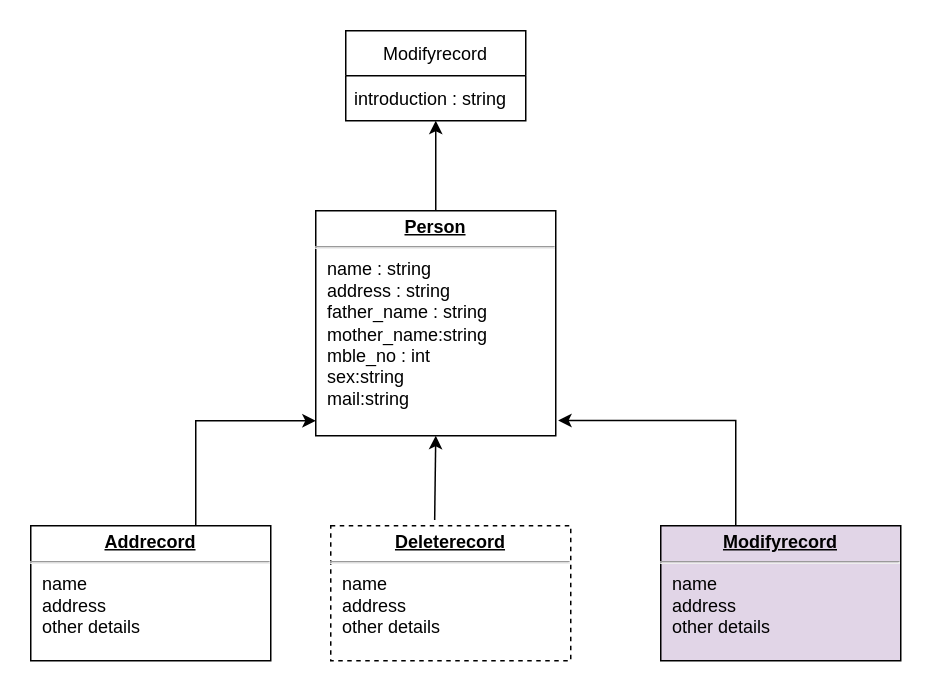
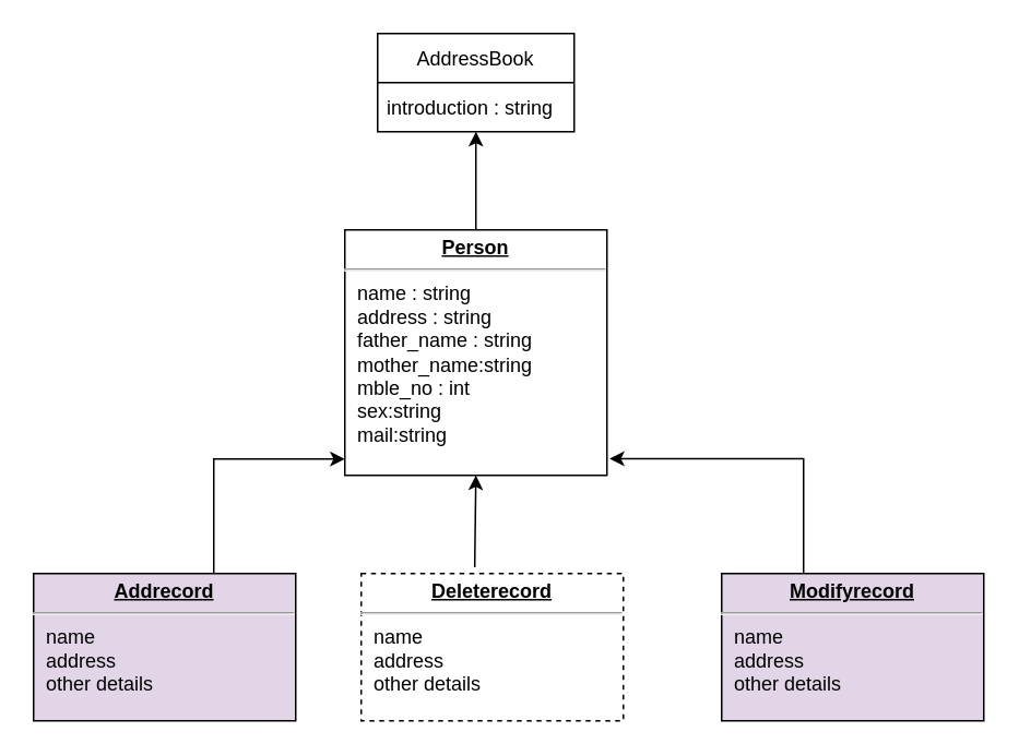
  <mxCell id="0" />
  <mxCell id="1" parent="0" />
- <mxCell id="2" value="Modifyrecord" style="swimlane;fontStyle=0;childLayout=stackLayout;horizontal=1;startSize=30;horizontalStack=0;resizeParent=1;resizeParentMax=0;resizeLast=0;collapsible=1;marginBottom=0;" vertex="1" parent="1"><mxGeometry x="230" y="20" width="120" height="60" as="geometry" /></mxCell>
+ <mxCell id="2" value="AddressBook" style="swimlane;fontStyle=0;childLayout=stackLayout;horizontal=1;startSize=30;horizontalStack=0;resizeParent=1;resizeParentMax=0;resizeLast=0;collapsible=1;marginBottom=0;" vertex="1" parent="1"><mxGeometry x="230" y="20" width="120" height="60" as="geometry" /></mxCell>
  <mxCell id="3" value="introduction : string" style="text;strokeColor=none;fillColor=none;align=left;verticalAlign=middle;spacingLeft=4;spacingRight=4;overflow=hidden;points=[[0,0.5],[1,0.5]];portConstraint=eastwest;rotatable=0;" vertex="1" parent="2"><mxGeometry y="30" width="120" height="30" as="geometry" /></mxCell>
  <mxCell id="4" value="" style="edgeStyle=orthogonalEdgeStyle;rounded=0;orthogonalLoop=1;jettySize=auto;html=1;" edge="1" parent="1" source="5" target="3"><mxGeometry relative="1" as="geometry"><Array as="points"><mxPoint x="290" y="100" /><mxPoint x="290" y="100" /></Array></mxGeometry></mxCell>
  <mxCell id="5" value="&lt;p style=&quot;margin: 0px ; margin-top: 4px ; text-align: center ; text-decoration: underline&quot;&gt;&lt;b&gt;Person&lt;/b&gt;&lt;/p&gt;&lt;hr&gt;&lt;p style=&quot;margin: 0px ; margin-left: 8px&quot;&gt;name : string&lt;/p&gt;&lt;p style=&quot;margin: 0px ; margin-left: 8px&quot;&gt;address : string&lt;/p&gt;&lt;p style=&quot;margin: 0px ; margin-left: 8px&quot;&gt;father_name : string&lt;/p&gt;&lt;p style=&quot;margin: 0px ; margin-left: 8px&quot;&gt;mother_name:string&lt;/p&gt;&lt;p style=&quot;margin: 0px ; margin-left: 8px&quot;&gt;mble_no : int&lt;/p&gt;&lt;p style=&quot;margin: 0px ; margin-left: 8px&quot;&gt;sex:string&lt;/p&gt;&lt;p style=&quot;margin: 0px ; margin-left: 8px&quot;&gt;mail:string&lt;/p&gt;" style="verticalAlign=top;align=left;overflow=fill;fontSize=12;fontFamily=Helvetica;html=1;" vertex="1" parent="1"><mxGeometry x="210" y="140" width="160" height="150" as="geometry" /></mxCell>
  <mxCell id="6" value="" style="edgeStyle=orthogonalEdgeStyle;rounded=0;orthogonalLoop=1;jettySize=auto;html=1;" edge="1" parent="1" source="7" target="5"><mxGeometry relative="1" as="geometry"><mxPoint x="100" y="255" as="targetPoint" /><Array as="points"><mxPoint x="130" y="280" /></Array></mxGeometry></mxCell>
- <mxCell id="7" value="&lt;p style=&quot;margin: 0px ; margin-top: 4px ; text-align: center ; text-decoration: underline&quot;&gt;&lt;b&gt;Addrecord&lt;/b&gt;&lt;/p&gt;&lt;hr&gt;&lt;p style=&quot;margin: 0px ; margin-left: 8px&quot;&gt;name&lt;/p&gt;&lt;p style=&quot;margin: 0px ; margin-left: 8px&quot;&gt;address&lt;/p&gt;&lt;p style=&quot;margin: 0px ; margin-left: 8px&quot;&gt;other details&lt;/p&gt;" style="verticalAlign=top;align=left;overflow=fill;fontSize=12;fontFamily=Helvetica;html=1;" vertex="1" parent="1"><mxGeometry x="20" y="350" width="160" height="90" as="geometry" /></mxCell>
+ <mxCell id="7" value="&lt;p style=&quot;margin: 0px ; margin-top: 4px ; text-align: center ; text-decoration: underline&quot;&gt;&lt;b&gt;Addrecord&lt;/b&gt;&lt;/p&gt;&lt;hr&gt;&lt;p style=&quot;margin: 0px ; margin-left: 8px&quot;&gt;name&lt;/p&gt;&lt;p style=&quot;margin: 0px ; margin-left: 8px&quot;&gt;address&lt;/p&gt;&lt;p style=&quot;margin: 0px ; margin-left: 8px&quot;&gt;other details&lt;/p&gt;" style="verticalAlign=top;align=left;overflow=fill;fontSize=12;fontFamily=Helvetica;html=1;fillColor=#e1d5e7;" vertex="1" parent="1"><mxGeometry x="20" y="350" width="160" height="90" as="geometry" /></mxCell>
  <mxCell id="8" value="&lt;p style=&quot;margin: 0px ; margin-top: 4px ; text-align: center ; text-decoration: underline&quot;&gt;&lt;b&gt;Deleterecord&lt;/b&gt;&lt;/p&gt;&lt;hr&gt;&lt;p style=&quot;margin: 0px ; margin-left: 8px&quot;&gt;name&lt;/p&gt;&lt;p style=&quot;margin: 0px ; margin-left: 8px&quot;&gt;address&lt;/p&gt;&lt;p style=&quot;margin: 0px ; margin-left: 8px&quot;&gt;other details&lt;/p&gt;" style="verticalAlign=top;align=left;overflow=fill;fontSize=12;fontFamily=Helvetica;html=1;dashed=1;" vertex="1" parent="1"><mxGeometry x="220" y="350" width="160" height="90" as="geometry" /></mxCell>
  <mxCell id="9" value="&lt;p style=&quot;margin: 0px ; margin-top: 4px ; text-align: center ; text-decoration: underline&quot;&gt;&lt;b&gt;Modifyrecord&lt;/b&gt;&lt;/p&gt;&lt;hr&gt;&lt;p style=&quot;margin: 0px ; margin-left: 8px&quot;&gt;name&lt;/p&gt;&lt;p style=&quot;margin: 0px ; margin-left: 8px&quot;&gt;address&lt;/p&gt;&lt;p style=&quot;margin: 0px ; margin-left: 8px&quot;&gt;other details&lt;/p&gt;" style="verticalAlign=top;align=left;overflow=fill;fontSize=12;fontFamily=Helvetica;html=1;fillColor=#e1d5e7;" vertex="1" parent="1"><mxGeometry x="440" y="350" width="160" height="90" as="geometry" /></mxCell>
  <mxCell id="10" value="" style="endArrow=classic;html=1;rounded=0;entryX=0.5;entryY=1;entryDx=0;entryDy=0;exitX=0.433;exitY=-0.042;exitDx=0;exitDy=0;exitPerimeter=0;" edge="1" parent="1" source="8" target="5"><mxGeometry width="50" height="50" relative="1" as="geometry"><mxPoint x="270" y="340" as="sourcePoint" /><mxPoint x="320" y="290" as="targetPoint" /></mxGeometry></mxCell>
  <mxCell id="11" value="" style="edgeStyle=orthogonalEdgeStyle;rounded=0;orthogonalLoop=1;jettySize=auto;html=1;entryX=1.01;entryY=0.932;entryDx=0;entryDy=0;entryPerimeter=0;" edge="1" parent="1" target="5"><mxGeometry relative="1" as="geometry"><mxPoint x="490" y="350" as="sourcePoint" /><mxPoint x="380" y="290" as="targetPoint" /><Array as="points"><mxPoint x="490" y="280" /></Array></mxGeometry></mxCell>
